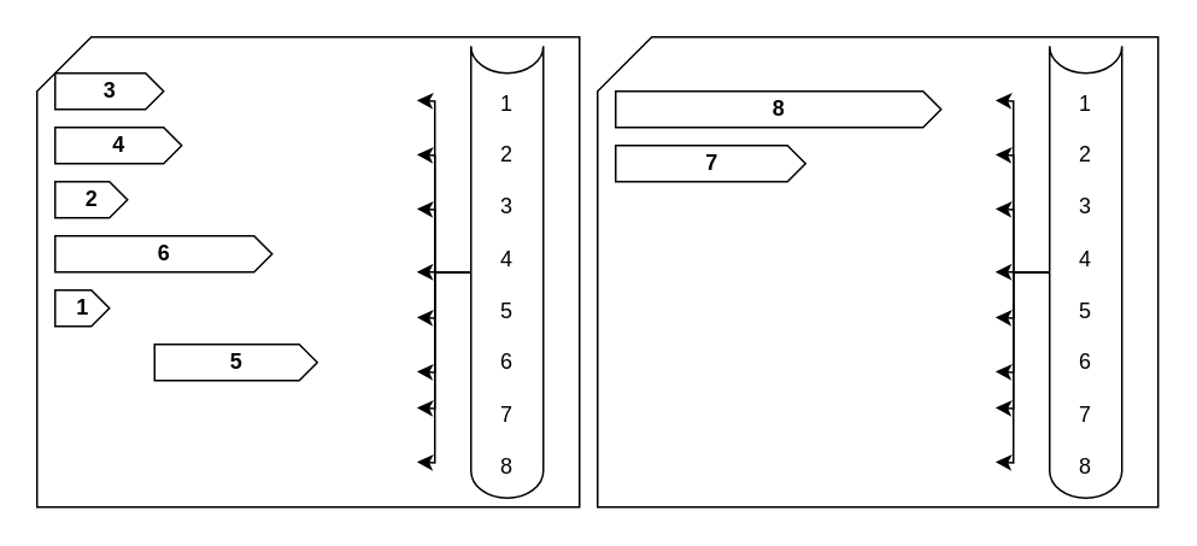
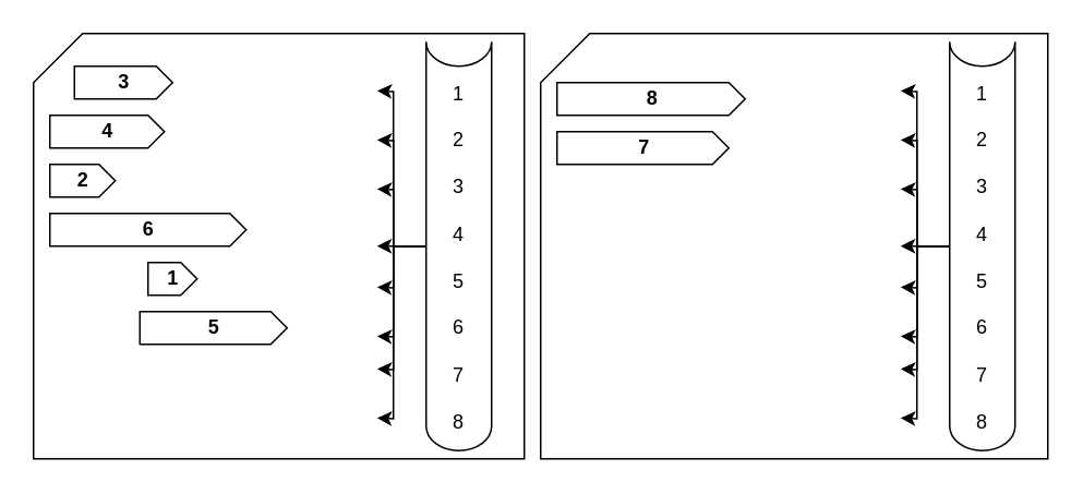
  <mxCell id="0" />
  <mxCell id="1" parent="0" />
  <mxCell id="2" value="" style="shape=card;whiteSpace=wrap;html=1;movable=0;resizable=0;rotatable=0;deletable=0;editable=0;locked=1;connectable=0;" parent="1" vertex="1"><mxGeometry x="20" y="20" width="300" height="260" as="geometry" /></mxCell>
  <mxCell id="3" value="" style="shape=card;whiteSpace=wrap;html=1;movable=0;resizable=0;rotatable=0;deletable=0;editable=0;locked=1;connectable=0;" parent="1" vertex="1"><mxGeometry x="330" y="20" width="310" height="260" as="geometry" /></mxCell>
- <mxCell id="4" value="3" style="html=1;shadow=0;dashed=0;align=center;verticalAlign=middle;shape=mxgraph.arrows2.arrow;dy=0;dx=10;notch=0;fontStyle=1" parent="1" vertex="1"><mxGeometry x="30" y="40" width="60" height="20" as="geometry" /></mxCell>
+ <mxCell id="4" value="3" style="html=1;shadow=0;dashed=0;align=center;verticalAlign=middle;shape=mxgraph.arrows2.arrow;dy=0;dx=10;notch=0;fontStyle=1" parent="1" vertex="1"><mxGeometry x="45" y="40" width="60" height="20" as="geometry" /></mxCell>
  <mxCell id="5" value="&lt;b&gt;4&lt;/b&gt;" style="html=1;shadow=0;dashed=0;align=center;verticalAlign=middle;shape=mxgraph.arrows2.arrow;dy=0;dx=10;notch=0;" parent="1" vertex="1"><mxGeometry x="30" y="70" width="70" height="20" as="geometry" /></mxCell>
  <mxCell id="6" value="&lt;b&gt;2&lt;/b&gt;" style="html=1;shadow=0;dashed=0;align=center;verticalAlign=middle;shape=mxgraph.arrows2.arrow;dy=0;dx=10;notch=0;" parent="1" vertex="1"><mxGeometry x="30" y="100" width="40" height="20" as="geometry" /></mxCell>
  <mxCell id="7" value="&lt;b&gt;6&lt;/b&gt;" style="html=1;shadow=0;dashed=0;align=center;verticalAlign=middle;shape=mxgraph.arrows2.arrow;dy=0;dx=10;notch=0;" parent="1" vertex="1"><mxGeometry x="30" y="130" width="120" height="20" as="geometry" /></mxCell>
- <mxCell id="8" value="&lt;b&gt;1&lt;/b&gt;" style="html=1;shadow=0;dashed=0;align=center;verticalAlign=middle;shape=mxgraph.arrows2.arrow;dy=0;dx=10;notch=0;" parent="1" vertex="1"><mxGeometry x="30" y="160" width="30" height="20" as="geometry" /></mxCell>
+ <mxCell id="8" value="&lt;b&gt;1&lt;/b&gt;" style="html=1;shadow=0;dashed=0;align=center;verticalAlign=middle;shape=mxgraph.arrows2.arrow;dy=0;dx=10;notch=0;" parent="1" vertex="1"><mxGeometry x="90" y="160" width="30" height="20" as="geometry" /></mxCell>
  <mxCell id="9" value="&lt;b&gt;5&lt;/b&gt;" style="html=1;shadow=0;dashed=0;align=center;verticalAlign=middle;shape=mxgraph.arrows2.arrow;dy=0;dx=10;notch=0;" parent="1" vertex="1"><mxGeometry x="85" y="190" width="90" height="20" as="geometry" /></mxCell>
- <mxCell id="10" value="&lt;b&gt;8&lt;/b&gt;" style="html=1;shadow=0;dashed=0;align=center;verticalAlign=middle;shape=mxgraph.arrows2.arrow;dy=0;dx=10;notch=0;" parent="1" vertex="1"><mxGeometry x="340" y="50" width="180" height="20" as="geometry" /></mxCell>
+ <mxCell id="10" value="&lt;b&gt;8&lt;/b&gt;" style="html=1;shadow=0;dashed=0;align=center;verticalAlign=middle;shape=mxgraph.arrows2.arrow;dy=0;dx=10;notch=0;" parent="1" vertex="1"><mxGeometry x="340" y="50" width="115" height="20" as="geometry" /></mxCell>
  <mxCell id="11" value="&lt;b&gt;7&lt;/b&gt;" style="html=1;shadow=0;dashed=0;align=center;verticalAlign=middle;shape=mxgraph.arrows2.arrow;dy=0;dx=10;notch=0;" parent="1" vertex="1"><mxGeometry x="340" y="80" width="105" height="20" as="geometry" /></mxCell>
  <mxCell id="12" style="edgeStyle=orthogonalEdgeStyle;rounded=0;orthogonalLoop=1;jettySize=auto;html=1;movable=0;resizable=0;rotatable=0;deletable=0;editable=0;locked=1;connectable=0;" parent="1" source="20" edge="1"><mxGeometry relative="1" as="geometry"><mxPoint x="230" y="150" as="targetPoint" /></mxGeometry></mxCell>
  <mxCell id="13" style="edgeStyle=orthogonalEdgeStyle;rounded=0;orthogonalLoop=1;jettySize=auto;html=1;movable=0;resizable=0;rotatable=0;deletable=0;editable=0;locked=1;connectable=0;" parent="1" source="20" edge="1"><mxGeometry relative="1" as="geometry"><mxPoint x="230" y="115" as="targetPoint" /></mxGeometry></mxCell>
  <mxCell id="14" style="edgeStyle=orthogonalEdgeStyle;rounded=0;orthogonalLoop=1;jettySize=auto;html=1;movable=0;resizable=0;rotatable=0;deletable=0;editable=0;locked=1;connectable=0;" parent="1" source="20" edge="1"><mxGeometry relative="1" as="geometry"><mxPoint x="230" y="85" as="targetPoint" /></mxGeometry></mxCell>
  <mxCell id="15" style="edgeStyle=orthogonalEdgeStyle;rounded=0;orthogonalLoop=1;jettySize=auto;html=1;movable=0;resizable=0;rotatable=0;deletable=0;editable=0;locked=1;connectable=0;" parent="1" source="20" edge="1"><mxGeometry relative="1" as="geometry"><mxPoint x="230" y="55" as="targetPoint" /></mxGeometry></mxCell>
  <mxCell id="16" style="edgeStyle=orthogonalEdgeStyle;rounded=0;orthogonalLoop=1;jettySize=auto;html=1;movable=0;resizable=0;rotatable=0;deletable=0;editable=0;locked=1;connectable=0;" parent="1" source="20" edge="1"><mxGeometry relative="1" as="geometry"><mxPoint x="230" y="175" as="targetPoint" /></mxGeometry></mxCell>
  <mxCell id="17" style="edgeStyle=orthogonalEdgeStyle;rounded=0;orthogonalLoop=1;jettySize=auto;html=1;movable=0;resizable=0;rotatable=0;deletable=0;editable=0;locked=1;connectable=0;" parent="1" source="20" edge="1"><mxGeometry relative="1" as="geometry"><mxPoint x="230" y="205" as="targetPoint" /></mxGeometry></mxCell>
  <mxCell id="18" style="edgeStyle=orthogonalEdgeStyle;rounded=0;orthogonalLoop=1;jettySize=auto;html=1;movable=0;resizable=0;rotatable=0;deletable=0;editable=0;locked=1;connectable=0;" parent="1" source="20" edge="1"><mxGeometry relative="1" as="geometry"><mxPoint x="230" y="225" as="targetPoint" /></mxGeometry></mxCell>
  <mxCell id="19" style="edgeStyle=orthogonalEdgeStyle;rounded=0;orthogonalLoop=1;jettySize=auto;html=1;movable=0;resizable=0;rotatable=0;deletable=0;editable=0;locked=1;connectable=0;" parent="1" source="20" edge="1"><mxGeometry relative="1" as="geometry"><mxPoint x="230" y="255" as="targetPoint" /></mxGeometry></mxCell>
  <mxCell id="20" value="1&lt;div&gt;&lt;br&gt;2&lt;div&gt;&lt;br&gt;3&lt;div&gt;&lt;br&gt;4&lt;div&gt;&lt;br&gt;5&lt;div&gt;&lt;br&gt;6&lt;div&gt;&lt;div&gt;&lt;br&gt;7&lt;div&gt;&lt;br&gt;8&lt;/div&gt;&lt;/div&gt;&lt;/div&gt;&lt;/div&gt;&lt;/div&gt;&lt;/div&gt;&lt;/div&gt;&lt;/div&gt;" style="shape=cylinder3;whiteSpace=wrap;html=1;boundedLbl=1;backgroundOutline=1;size=15;lid=0;movable=0;resizable=0;rotatable=0;deletable=0;editable=0;locked=1;connectable=0;" parent="1" vertex="1"><mxGeometry x="260" y="25" width="40" height="250" as="geometry" /></mxCell>
  <mxCell id="21" style="edgeStyle=orthogonalEdgeStyle;rounded=0;orthogonalLoop=1;jettySize=auto;html=1;movable=0;resizable=0;rotatable=0;deletable=0;editable=0;locked=1;connectable=0;" parent="1" source="29" edge="1"><mxGeometry relative="1" as="geometry"><mxPoint x="550" y="150" as="targetPoint" /></mxGeometry></mxCell>
  <mxCell id="22" style="edgeStyle=orthogonalEdgeStyle;rounded=0;orthogonalLoop=1;jettySize=auto;html=1;movable=0;resizable=0;rotatable=0;deletable=0;editable=0;locked=1;connectable=0;" parent="1" source="29" edge="1"><mxGeometry relative="1" as="geometry"><mxPoint x="550" y="115" as="targetPoint" /></mxGeometry></mxCell>
  <mxCell id="23" style="edgeStyle=orthogonalEdgeStyle;rounded=0;orthogonalLoop=1;jettySize=auto;html=1;movable=0;resizable=0;rotatable=0;deletable=0;editable=0;locked=1;connectable=0;" parent="1" source="29" edge="1"><mxGeometry relative="1" as="geometry"><mxPoint x="550" y="85" as="targetPoint" /></mxGeometry></mxCell>
  <mxCell id="24" style="edgeStyle=orthogonalEdgeStyle;rounded=0;orthogonalLoop=1;jettySize=auto;html=1;movable=0;resizable=0;rotatable=0;deletable=0;editable=0;locked=1;connectable=0;" parent="1" source="29" edge="1"><mxGeometry relative="1" as="geometry"><mxPoint x="550" y="55" as="targetPoint" /></mxGeometry></mxCell>
  <mxCell id="25" style="edgeStyle=orthogonalEdgeStyle;rounded=0;orthogonalLoop=1;jettySize=auto;html=1;movable=0;resizable=0;rotatable=0;deletable=0;editable=0;locked=1;connectable=0;" parent="1" source="29" edge="1"><mxGeometry relative="1" as="geometry"><mxPoint x="550" y="175" as="targetPoint" /></mxGeometry></mxCell>
  <mxCell id="26" style="edgeStyle=orthogonalEdgeStyle;rounded=0;orthogonalLoop=1;jettySize=auto;html=1;movable=0;resizable=0;rotatable=0;deletable=0;editable=0;locked=1;connectable=0;" parent="1" source="29" edge="1"><mxGeometry relative="1" as="geometry"><mxPoint x="550" y="205" as="targetPoint" /></mxGeometry></mxCell>
  <mxCell id="27" style="edgeStyle=orthogonalEdgeStyle;rounded=0;orthogonalLoop=1;jettySize=auto;html=1;movable=0;resizable=0;rotatable=0;deletable=0;editable=0;locked=1;connectable=0;" parent="1" source="29" edge="1"><mxGeometry relative="1" as="geometry"><mxPoint x="550" y="225" as="targetPoint" /></mxGeometry></mxCell>
  <mxCell id="28" style="edgeStyle=orthogonalEdgeStyle;rounded=0;orthogonalLoop=1;jettySize=auto;html=1;movable=0;resizable=0;rotatable=0;deletable=0;editable=0;locked=1;connectable=0;" parent="1" source="29" edge="1"><mxGeometry relative="1" as="geometry"><mxPoint x="550" y="255" as="targetPoint" /></mxGeometry></mxCell>
  <mxCell id="29" value="1&lt;div&gt;&lt;br&gt;2&lt;div&gt;&lt;br&gt;3&lt;div&gt;&lt;br&gt;4&lt;div&gt;&lt;br&gt;5&lt;div&gt;&lt;br&gt;6&lt;div&gt;&lt;div&gt;&lt;br&gt;7&lt;div&gt;&lt;br&gt;8&lt;/div&gt;&lt;/div&gt;&lt;/div&gt;&lt;/div&gt;&lt;/div&gt;&lt;/div&gt;&lt;/div&gt;&lt;/div&gt;" style="shape=cylinder3;whiteSpace=wrap;html=1;boundedLbl=1;backgroundOutline=1;size=15;lid=0;movable=0;resizable=0;rotatable=0;deletable=0;editable=0;locked=1;connectable=0;" parent="1" vertex="1"><mxGeometry x="580" y="25" width="40" height="250" as="geometry" /></mxCell>
